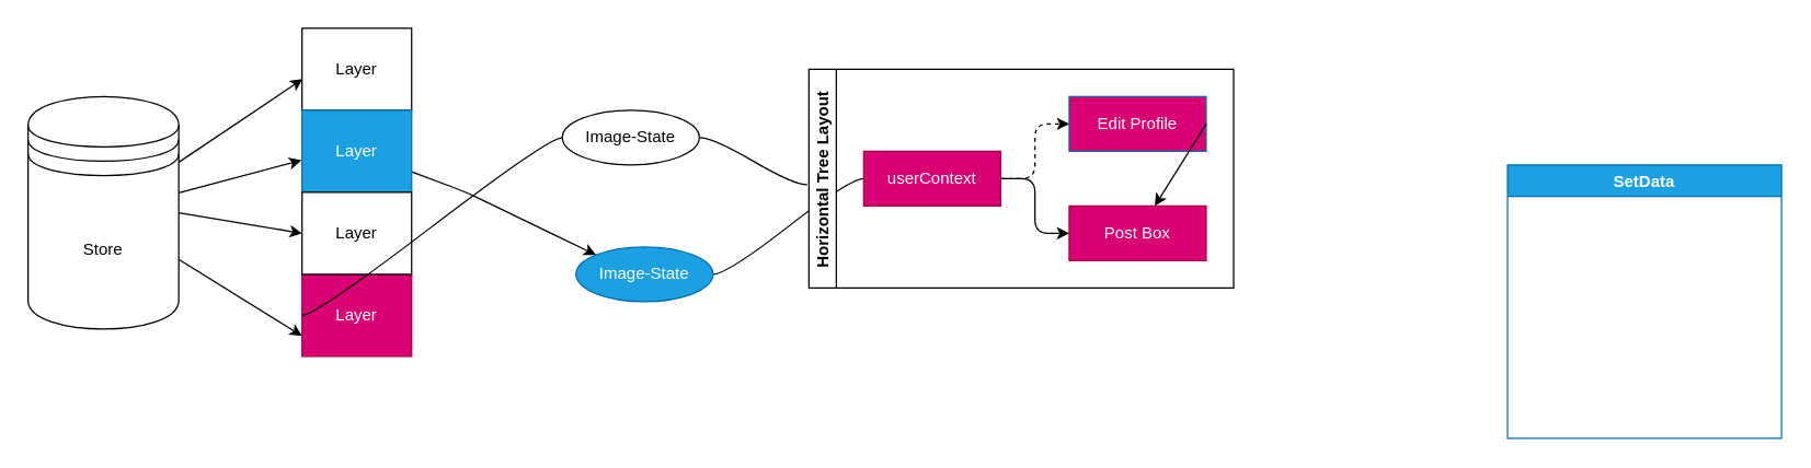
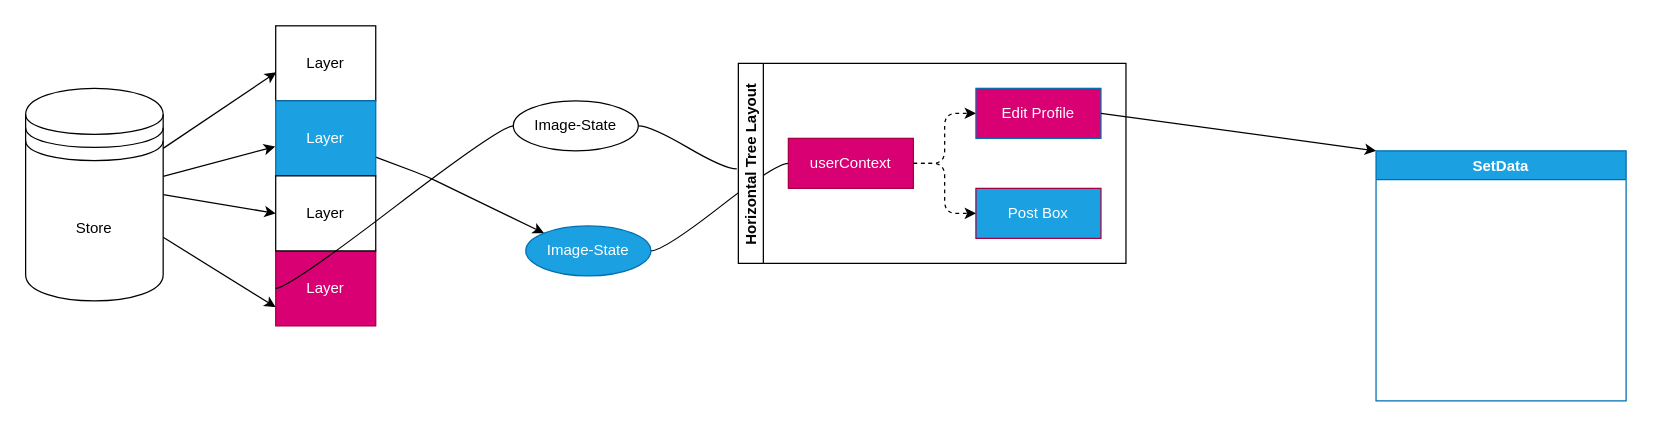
  <mxCell id="0" />
  <mxCell id="1" parent="0" />
  <mxCell id="2" style="edgeStyle=none;html=1;entryX=0.005;entryY=0.62;entryDx=0;entryDy=0;entryPerimeter=0;" edge="1" parent="1" source="6" target="8"><mxGeometry relative="1" as="geometry" /></mxCell>
  <mxCell id="3" style="edgeStyle=none;html=1;entryX=-0.006;entryY=0.61;entryDx=0;entryDy=0;entryPerimeter=0;" edge="1" parent="1" source="6" target="9"><mxGeometry relative="1" as="geometry" /></mxCell>
  <mxCell id="4" style="edgeStyle=none;html=1;exitX=1;exitY=0.5;exitDx=0;exitDy=0;entryX=0;entryY=0.5;entryDx=0;entryDy=0;" edge="1" parent="1" source="6" target="11"><mxGeometry relative="1" as="geometry" /></mxCell>
  <mxCell id="5" style="edgeStyle=none;html=1;entryX=0;entryY=0.75;entryDx=0;entryDy=0;" edge="1" parent="1" source="6" target="10"><mxGeometry relative="1" as="geometry" /></mxCell>
  <mxCell id="6" value="Store" style="shape=datastore;whiteSpace=wrap;html=1;" vertex="1" parent="1"><mxGeometry x="20" y="70" width="110" height="170" as="geometry" /></mxCell>
  <mxCell id="7" style="edgeStyle=none;html=1;entryX=0;entryY=0;entryDx=0;entryDy=0;" edge="1" parent="1" source="9" target="13"><mxGeometry relative="1" as="geometry"><Array as="points"><mxPoint x="340" y="140" /></Array></mxGeometry></mxCell>
  <mxCell id="8" value="Layer" style="whiteSpace=wrap;html=1;" vertex="1" parent="1"><mxGeometry x="220" y="20" width="80" height="60" as="geometry" /></mxCell>
  <mxCell id="9" value="Layer" style="whiteSpace=wrap;html=1;fillColor=#1ba1e2;fontColor=#ffffff;strokeColor=#006EAF;" vertex="1" parent="1"><mxGeometry x="220" y="80" width="80" height="60" as="geometry" /></mxCell>
  <mxCell id="10" value="Layer" style="whiteSpace=wrap;html=1;fillColor=#d80073;fontColor=#ffffff;strokeColor=#A50040;" vertex="1" parent="1"><mxGeometry x="220" y="200" width="80" height="60" as="geometry" /></mxCell>
  <mxCell id="11" value="Layer" style="whiteSpace=wrap;html=1;" vertex="1" parent="1"><mxGeometry x="220" y="140" width="80" height="60" as="geometry" /></mxCell>
  <mxCell id="12" style="edgeStyle=entityRelationEdgeStyle;html=1;startArrow=none;endArrow=none;segment=10;curved=1;sourcePerimeterSpacing=0;targetPerimeterSpacing=0;exitX=1;exitY=0.5;exitDx=0;exitDy=0;" edge="1" parent="1" source="13" target="15"><mxGeometry relative="1" as="geometry" /></mxCell>
  <mxCell id="13" value="Image-State" style="ellipse;whiteSpace=wrap;html=1;align=center;newEdgeStyle={&quot;edgeStyle&quot;:&quot;entityRelationEdgeStyle&quot;,&quot;startArrow&quot;:&quot;none&quot;,&quot;endArrow&quot;:&quot;none&quot;,&quot;segment&quot;:10,&quot;curved&quot;:1,&quot;sourcePerimeterSpacing&quot;:0,&quot;targetPerimeterSpacing&quot;:0};treeFolding=1;treeMoving=1;fillColor=#1ba1e2;fontColor=#ffffff;strokeColor=#006EAF;" vertex="1" parent="1"><mxGeometry x="420" y="180" width="100" height="40" as="geometry" /></mxCell>
  <mxCell id="14" value="Horizontal Tree Layout" style="swimlane;startSize=20;horizontal=0;childLayout=treeLayout;horizontalTree=1;resizable=0;containerType=tree;fontSize=12;" vertex="1" parent="1"><mxGeometry x="590" y="50" width="310" height="160" as="geometry" /></mxCell>
  <mxCell id="15" value="userContext" style="whiteSpace=wrap;html=1;fillColor=#d80073;fontColor=#ffffff;strokeColor=#A50040;" vertex="1" parent="14"><mxGeometry x="40" y="60" width="100" height="40" as="geometry" /></mxCell>
  <mxCell id="16" value="Edit Profile" style="whiteSpace=wrap;html=1;fillColor=#d80073;fontColor=#ffffff;strokeColor=#006EAF;" vertex="1" parent="14"><mxGeometry x="190" y="20" width="100" height="40" as="geometry" /></mxCell>
  <mxCell id="17" value="" style="edgeStyle=elbowEdgeStyle;elbow=vertical;html=1;rounded=1;curved=0;sourcePerimeterSpacing=0;targetPerimeterSpacing=0;startSize=6;endSize=6;dashed=1;" edge="1" parent="14" source="15" target="16"><mxGeometry relative="1" as="geometry" /></mxCell>
- <mxCell id="18" value="Post Box" style="whiteSpace=wrap;html=1;fillColor=#d80073;fontColor=#ffffff;strokeColor=#A50040;" vertex="1" parent="14"><mxGeometry x="190" y="100" width="100" height="40" as="geometry" /></mxCell>
- <mxCell id="19" value="" style="edgeStyle=elbowEdgeStyle;elbow=vertical;html=1;rounded=1;curved=0;sourcePerimeterSpacing=0;targetPerimeterSpacing=0;startSize=6;endSize=6;" edge="1" parent="14" source="15" target="18"><mxGeometry relative="1" as="geometry" /></mxCell>
+ <mxCell id="18" value="Post Box" style="whiteSpace=wrap;html=1;fillColor=#1ba1e2;fontColor=#ffffff;strokeColor=#A50040;" vertex="1" parent="14"><mxGeometry x="190" y="100" width="100" height="40" as="geometry" /></mxCell>
+ <mxCell id="19" value="" style="edgeStyle=elbowEdgeStyle;elbow=vertical;html=1;rounded=1;curved=0;sourcePerimeterSpacing=0;targetPerimeterSpacing=0;startSize=6;endSize=6;dashed=1;" edge="1" parent="14" source="15" target="18"><mxGeometry relative="1" as="geometry" /></mxCell>
  <mxCell id="20" value="SetData" style="swimlane;fillColor=#1ba1e2;fontColor=#ffffff;strokeColor=#006EAF;" vertex="1" parent="1"><mxGeometry x="1100" y="120" width="200" height="200" as="geometry" /></mxCell>
- <mxCell id="21" style="edgeStyle=none;html=1;exitX=1;exitY=0.5;exitDx=0;exitDy=0;" edge="1" parent="1" source="16" target="18"><mxGeometry relative="1" as="geometry" /></mxCell>
+ <mxCell id="21" style="edgeStyle=none;html=1;exitX=1;exitY=0.5;exitDx=0;exitDy=0;entryX=0;entryY=0;entryDx=0;entryDy=0;" edge="1" parent="1" source="16" target="20"><mxGeometry relative="1" as="geometry" /></mxCell>
  <mxCell id="22" style="edgeStyle=entityRelationEdgeStyle;html=1;startArrow=none;endArrow=none;segment=10;curved=1;sourcePerimeterSpacing=0;targetPerimeterSpacing=0;entryX=-0.004;entryY=0.528;entryDx=0;entryDy=0;entryPerimeter=0;" edge="1" parent="1" source="24" target="14"><mxGeometry relative="1" as="geometry" /></mxCell>
  <mxCell id="23" style="edgeStyle=entityRelationEdgeStyle;html=1;startArrow=none;endArrow=none;segment=10;curved=1;sourcePerimeterSpacing=0;targetPerimeterSpacing=0;exitX=0;exitY=0.5;exitDx=0;exitDy=0;entryX=0;entryY=0.5;entryDx=0;entryDy=0;" edge="1" parent="1" source="24" target="10"><mxGeometry relative="1" as="geometry"><mxPoint x="340" y="210" as="targetPoint" /></mxGeometry></mxCell>
  <mxCell id="24" value="Image-State" style="ellipse;whiteSpace=wrap;html=1;align=center;newEdgeStyle={&quot;edgeStyle&quot;:&quot;entityRelationEdgeStyle&quot;,&quot;startArrow&quot;:&quot;none&quot;,&quot;endArrow&quot;:&quot;none&quot;,&quot;segment&quot;:10,&quot;curved&quot;:1,&quot;sourcePerimeterSpacing&quot;:0,&quot;targetPerimeterSpacing&quot;:0};treeFolding=1;treeMoving=1;" vertex="1" parent="1"><mxGeometry x="410" y="80" width="100" height="40" as="geometry" /></mxCell>
